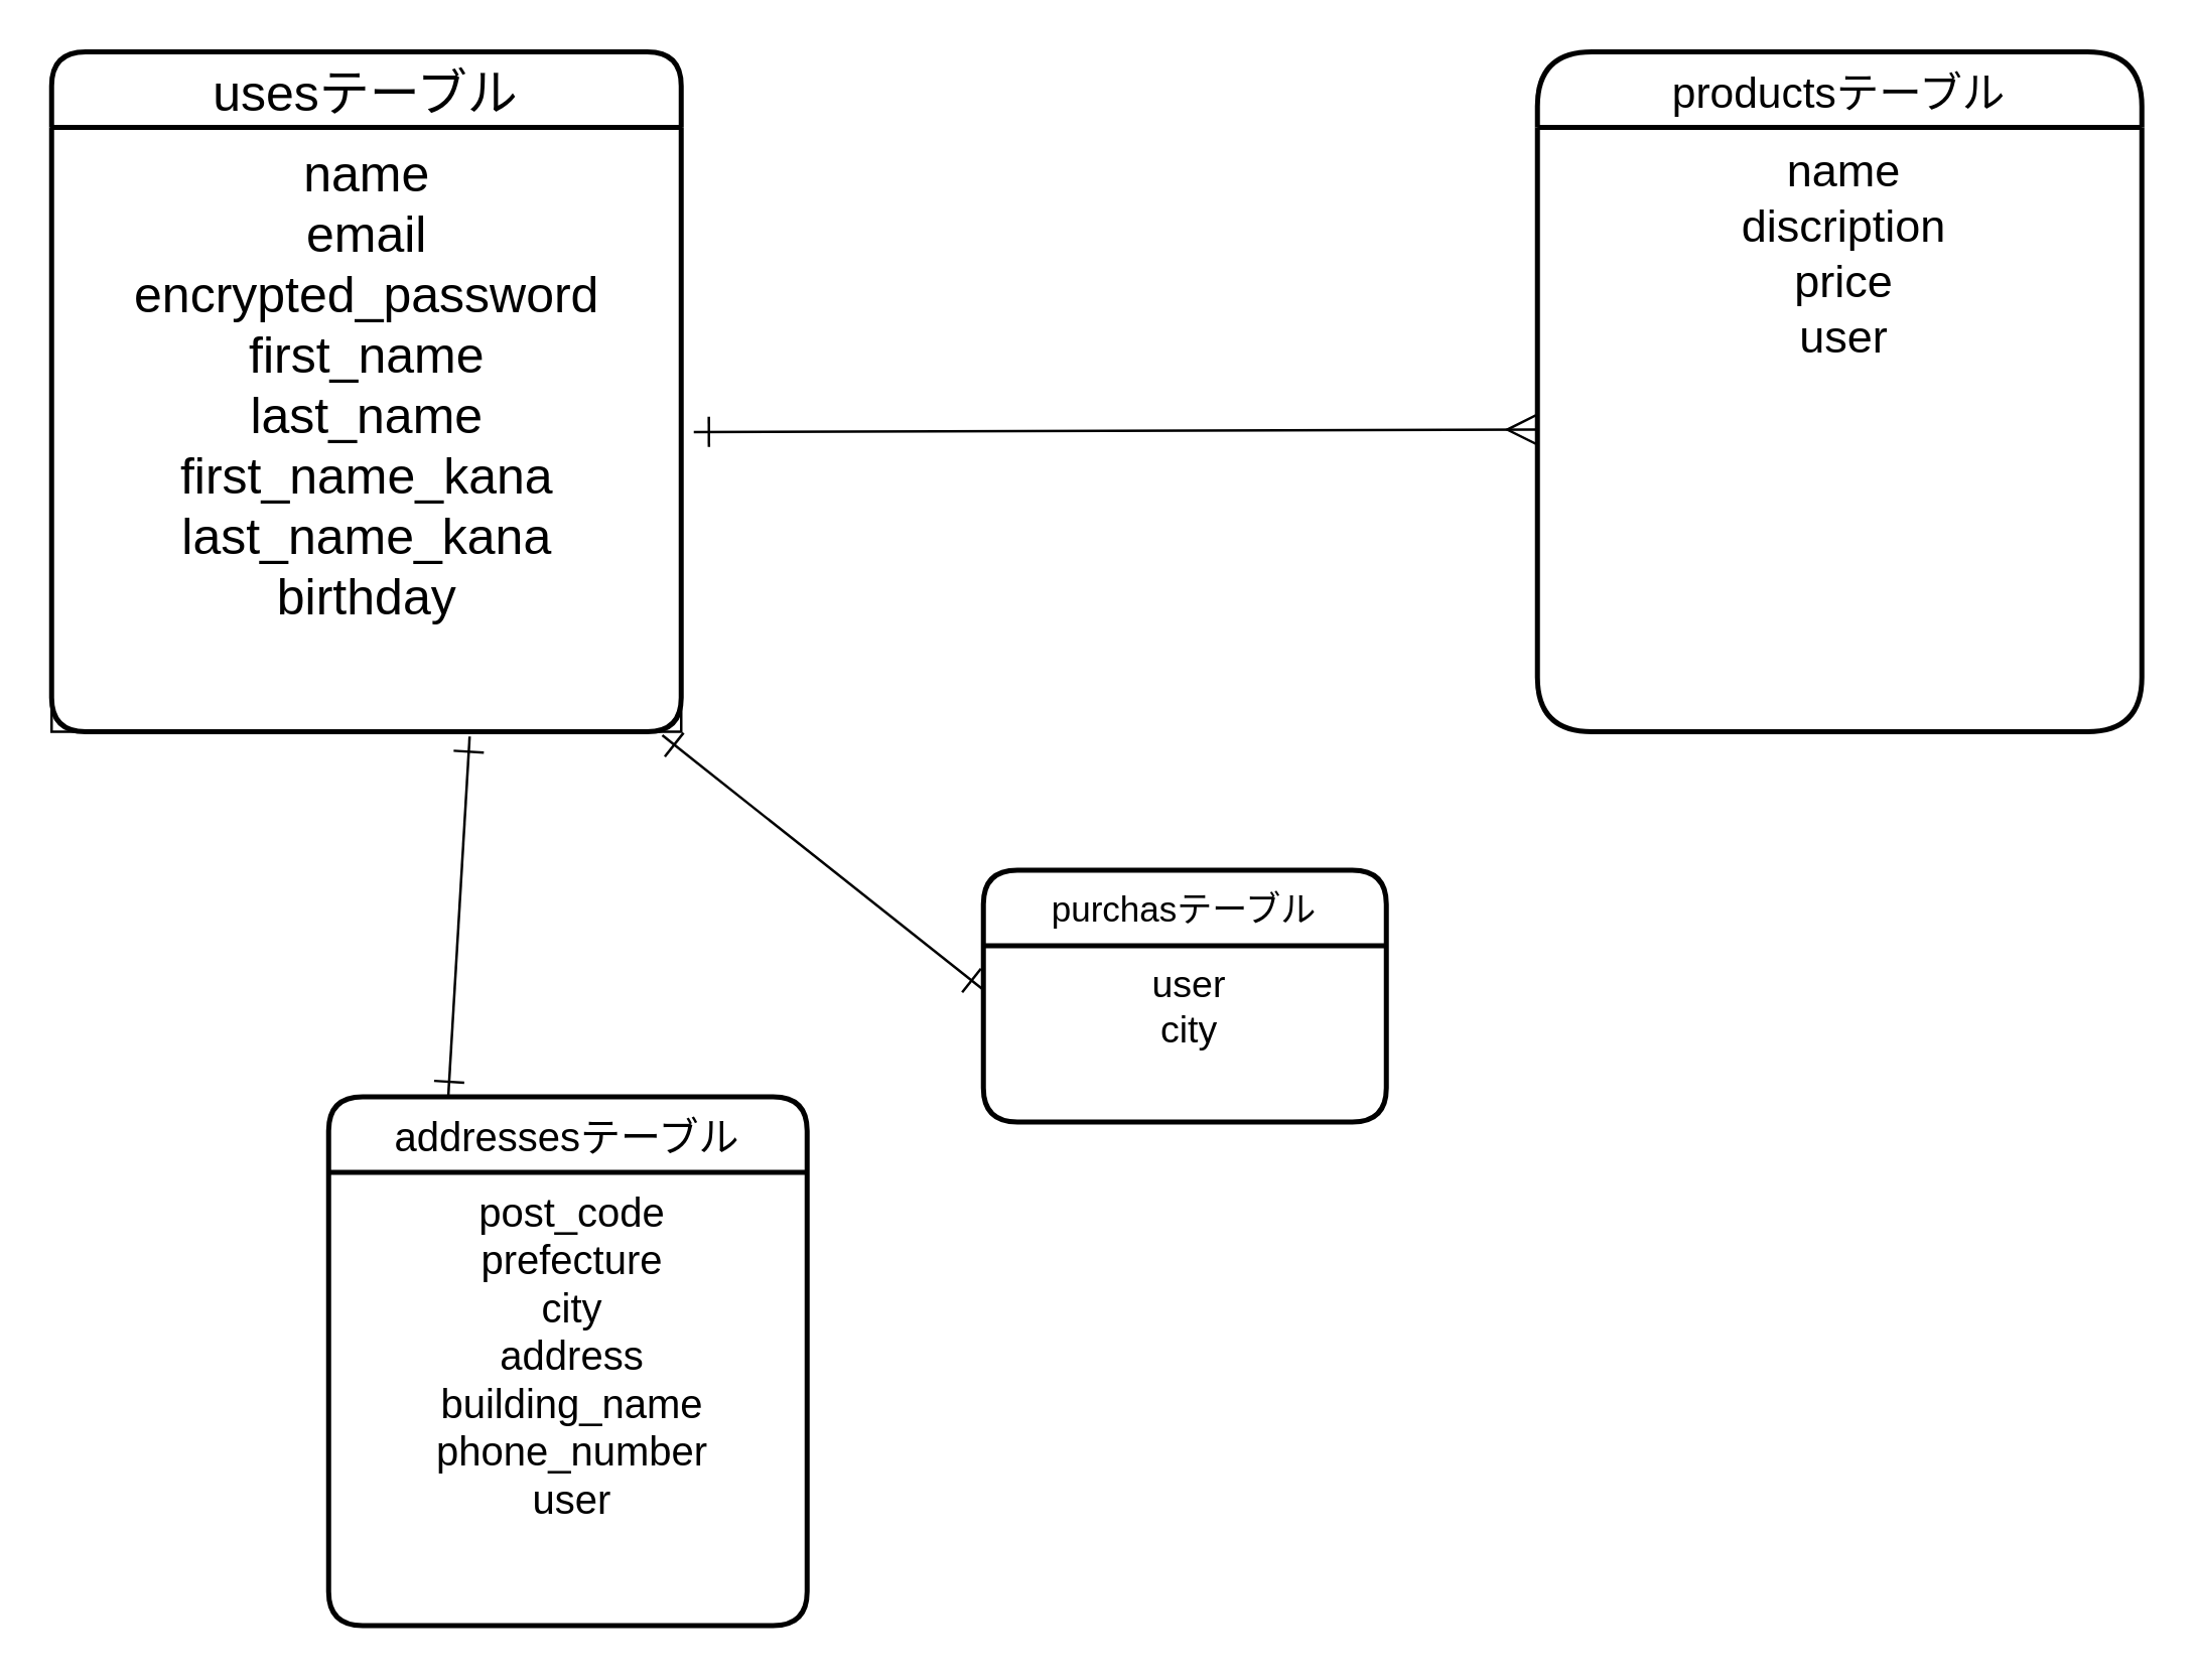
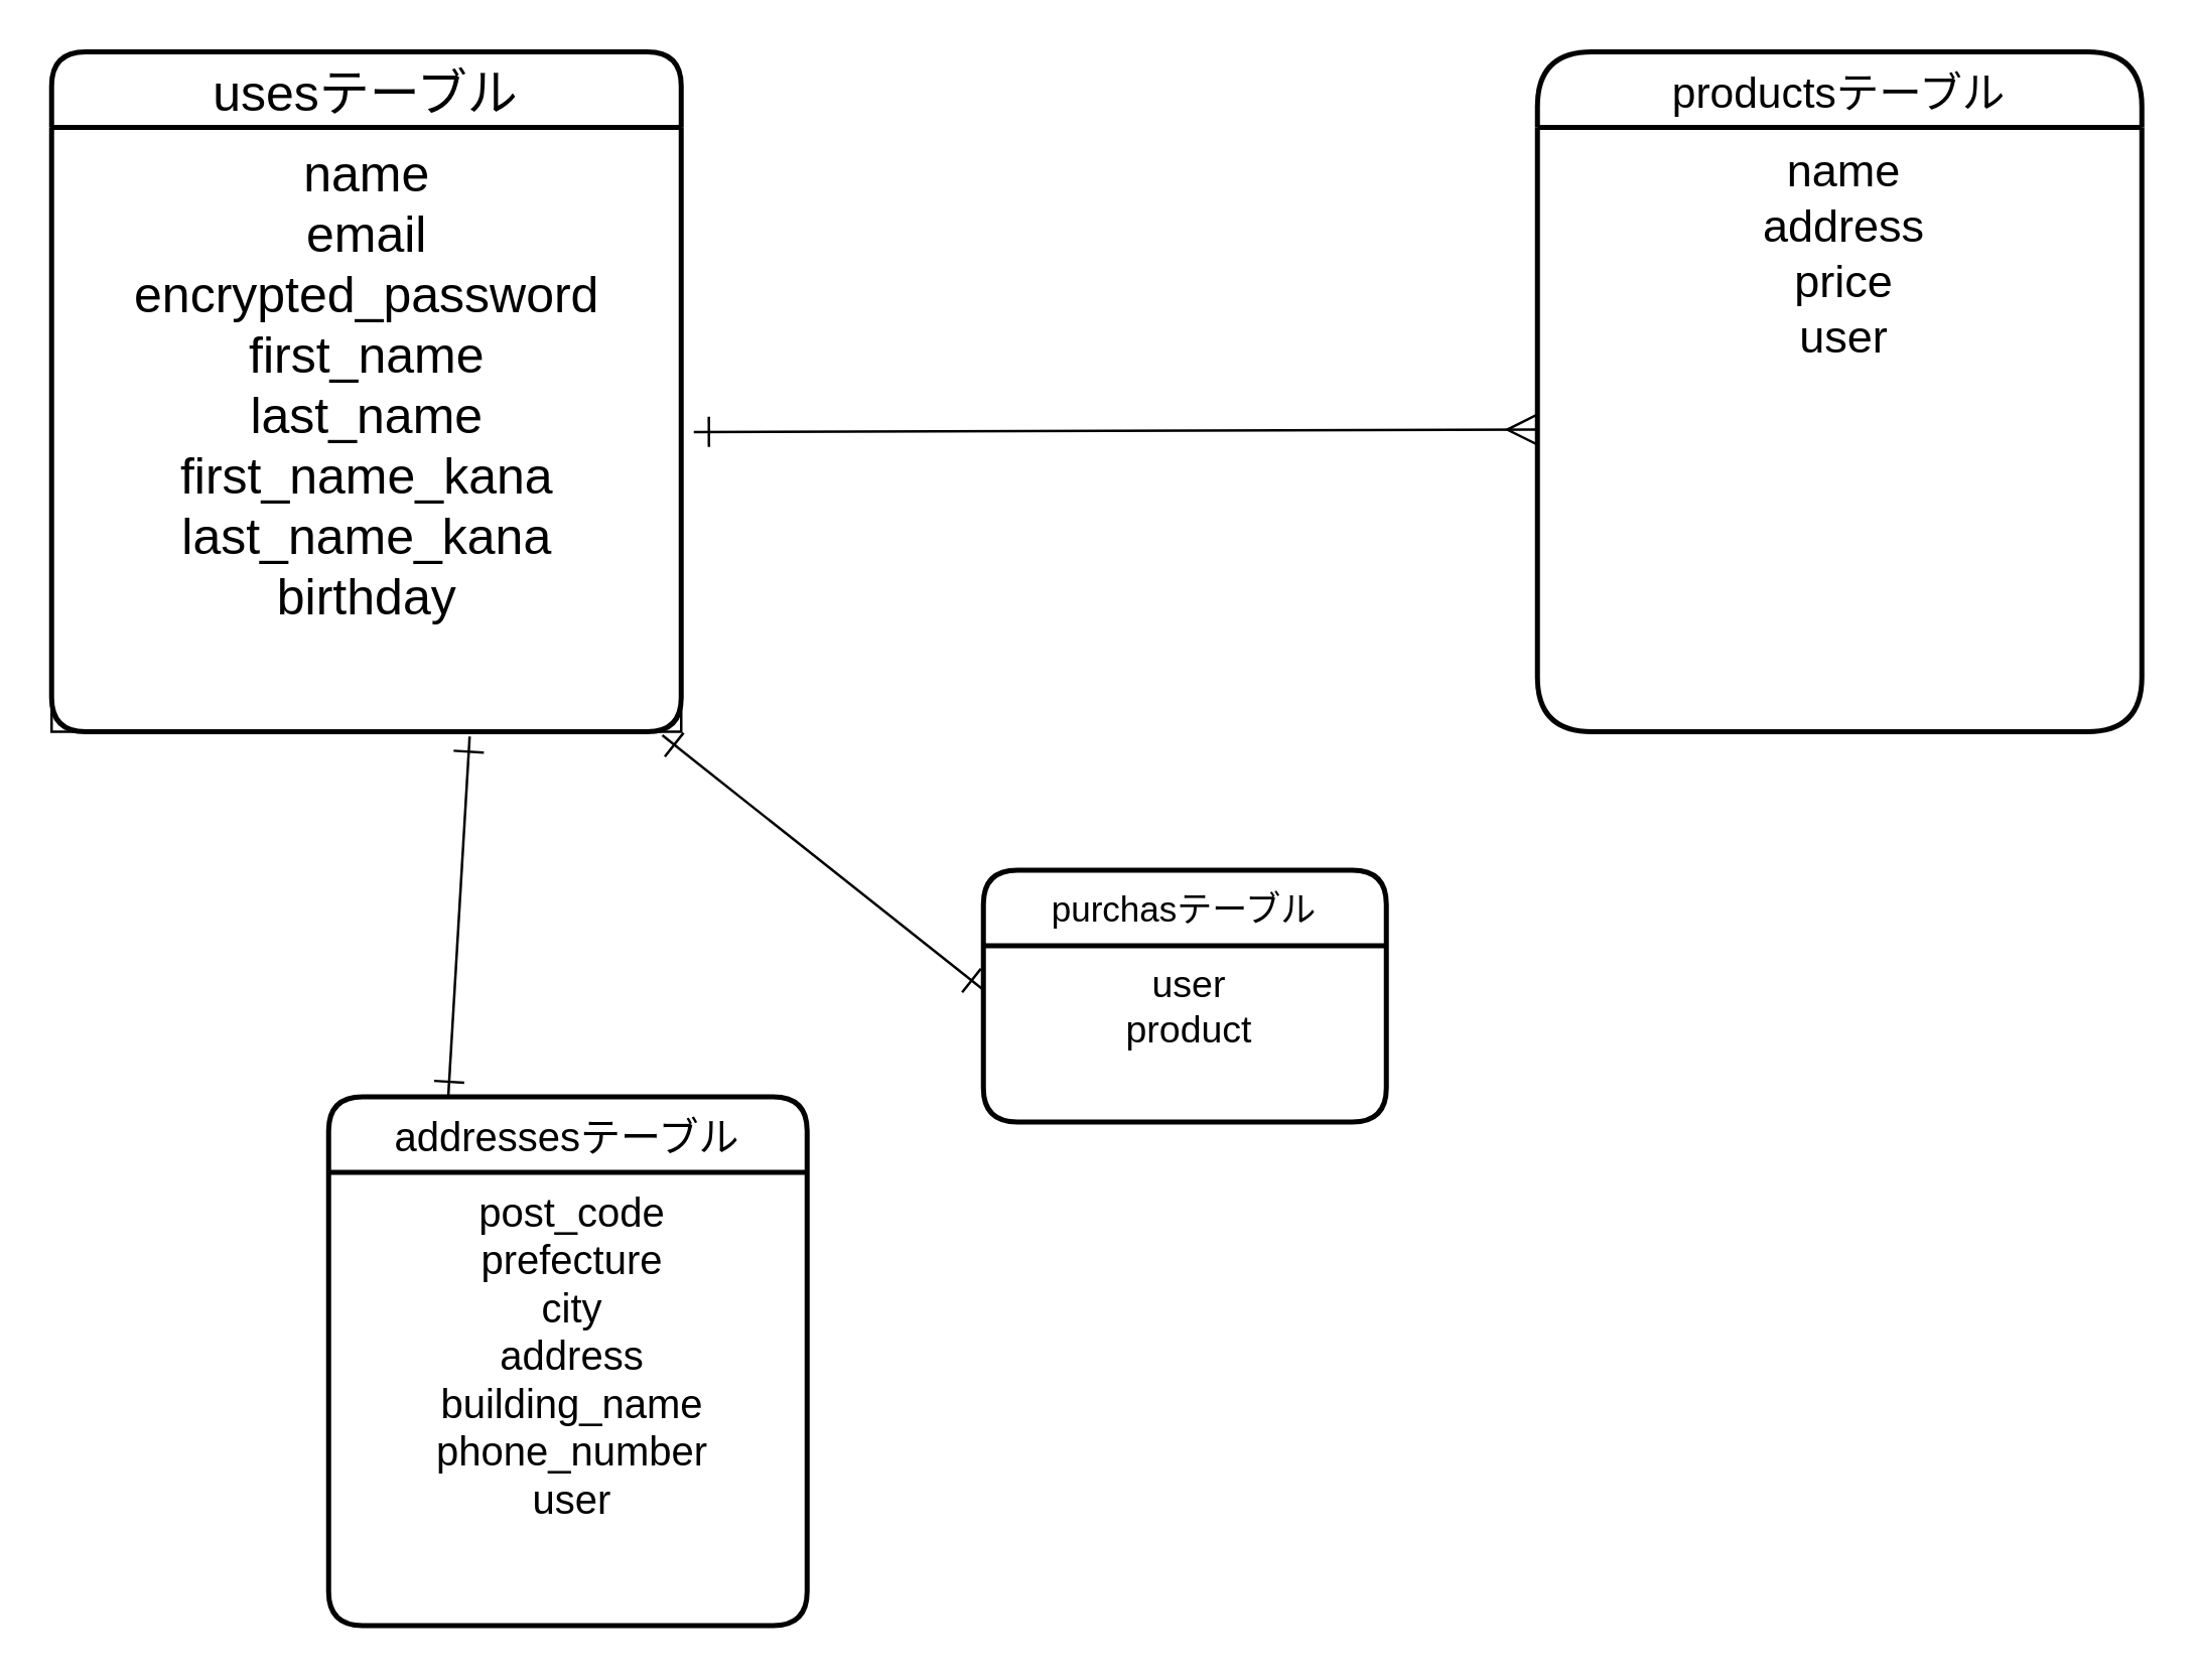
  <mxCell id="0" />
  <mxCell id="1" parent="0" />
  <mxCell id="2" value="usesテーブル" style="swimlane;childLayout=stackLayout;horizontal=1;startSize=30;horizontalStack=0;rounded=1;fontSize=20;fontStyle=0;strokeWidth=2;resizeParent=0;resizeLast=1;shadow=0;dashed=0;align=center;" vertex="1" parent="1"><mxGeometry x="20" y="20" width="250" height="270" as="geometry" /></mxCell>
  <mxCell id="3" value="name&lt;br&gt;email&lt;br&gt;encrypted_password&lt;br&gt;first_name&lt;br&gt;last_name&lt;br&gt;first_name_kana&lt;br&gt;last_name_kana&lt;br&gt;&lt;div&gt;birthday&lt;/div&gt;" style="text;html=1;align=center;verticalAlign=top;resizable=0;points=[];autosize=1;strokeColor=default;fillColor=none;fontSize=20;fontStyle=0" vertex="1" parent="2"><mxGeometry y="30" width="250" height="240" as="geometry" /></mxCell>
  <mxCell id="4" value="productsテーブル" style="swimlane;childLayout=stackLayout;horizontal=1;startSize=30;horizontalStack=0;rounded=1;fontSize=17;fontStyle=0;strokeWidth=2;resizeParent=0;resizeLast=1;shadow=0;dashed=0;align=center;arcSize=24;" vertex="1" parent="1"><mxGeometry x="610" y="20" width="240" height="270" as="geometry" /></mxCell>
- <mxCell id="5" value="name&#10;discription&#10;price&#10;user&#10;" style="align=center;strokeColor=none;fillColor=none;spacingLeft=4;fontSize=18;verticalAlign=top;resizable=0;rotatable=0;part=1;" vertex="1" parent="4"><mxGeometry y="30" width="240" height="240" as="geometry" /></mxCell>
+ <mxCell id="5" value="name&#10;address&#10;price&#10;user&#10;" style="align=center;strokeColor=none;fillColor=none;spacingLeft=4;fontSize=18;verticalAlign=top;resizable=0;rotatable=0;part=1;" vertex="1" parent="4"><mxGeometry y="30" width="240" height="240" as="geometry" /></mxCell>
  <mxCell id="6" style="edgeStyle=none;html=1;fontSize=18;endArrow=ERmany;endFill=0;strokeWidth=1;endSize=10;entryX=0;entryY=0.5;entryDx=0;entryDy=0;startArrow=ERone;startFill=0;targetPerimeterSpacing=10;sourcePerimeterSpacing=10;startSize=10;exitX=1.02;exitY=0.504;exitDx=0;exitDy=0;exitPerimeter=0;" edge="1" parent="1" source="3" target="5"><mxGeometry relative="1" as="geometry"><mxPoint x="340" y="295" as="targetPoint" /></mxGeometry></mxCell>
  <mxCell id="7" value="purchasテーブル" style="swimlane;childLayout=stackLayout;horizontal=1;startSize=30;horizontalStack=0;rounded=1;fontSize=14;fontStyle=0;strokeWidth=2;resizeParent=0;resizeLast=1;shadow=0;dashed=0;align=center;" vertex="1" parent="1"><mxGeometry x="390" y="345" width="160" height="100" as="geometry" /></mxCell>
- <mxCell id="8" value="user&#10;city" style="align=center;strokeColor=none;fillColor=none;spacingLeft=4;fontSize=15;verticalAlign=top;resizable=0;rotatable=0;part=1;" vertex="1" parent="7"><mxGeometry y="30" width="160" height="70" as="geometry" /></mxCell>
+ <mxCell id="8" value="user&#10;product" style="align=center;strokeColor=none;fillColor=none;spacingLeft=4;fontSize=15;verticalAlign=top;resizable=0;rotatable=0;part=1;" vertex="1" parent="7"><mxGeometry y="30" width="160" height="70" as="geometry" /></mxCell>
  <mxCell id="9" style="edgeStyle=none;html=1;exitX=0.25;exitY=0;exitDx=0;exitDy=0;entryX=0.664;entryY=1.008;entryDx=0;entryDy=0;entryPerimeter=0;fontSize=16;startArrow=ERone;startFill=0;endArrow=ERone;endFill=0;startSize=10;endSize=10;sourcePerimeterSpacing=10;targetPerimeterSpacing=10;strokeWidth=1;" edge="1" parent="1" source="10" target="3"><mxGeometry relative="1" as="geometry" /></mxCell>
  <mxCell id="10" value="addressesテーブル" style="swimlane;childLayout=stackLayout;horizontal=1;startSize=30;horizontalStack=0;rounded=1;fontSize=16;fontStyle=0;strokeWidth=2;resizeParent=0;resizeLast=1;shadow=0;dashed=0;align=center;" vertex="1" parent="1"><mxGeometry x="130" y="435" width="190" height="210" as="geometry" /></mxCell>
  <mxCell id="11" value="post_code&#10;prefecture&#10;city&#10;address&#10;building_name&#10;phone_number&#10;user" style="align=center;strokeColor=none;fillColor=none;spacingLeft=4;fontSize=16;verticalAlign=top;resizable=0;rotatable=0;part=1;" vertex="1" parent="10"><mxGeometry y="30" width="190" height="180" as="geometry" /></mxCell>
  <mxCell id="12" style="edgeStyle=none;html=1;exitX=0;exitY=0.25;exitDx=0;exitDy=0;entryX=0.97;entryY=1.006;entryDx=0;entryDy=0;entryPerimeter=0;fontSize=15;startArrow=ERone;startFill=0;endArrow=ERone;endFill=0;startSize=10;endSize=10;sourcePerimeterSpacing=10;targetPerimeterSpacing=10;strokeWidth=1;" edge="1" parent="1" source="8" target="3"><mxGeometry relative="1" as="geometry" /></mxCell>
